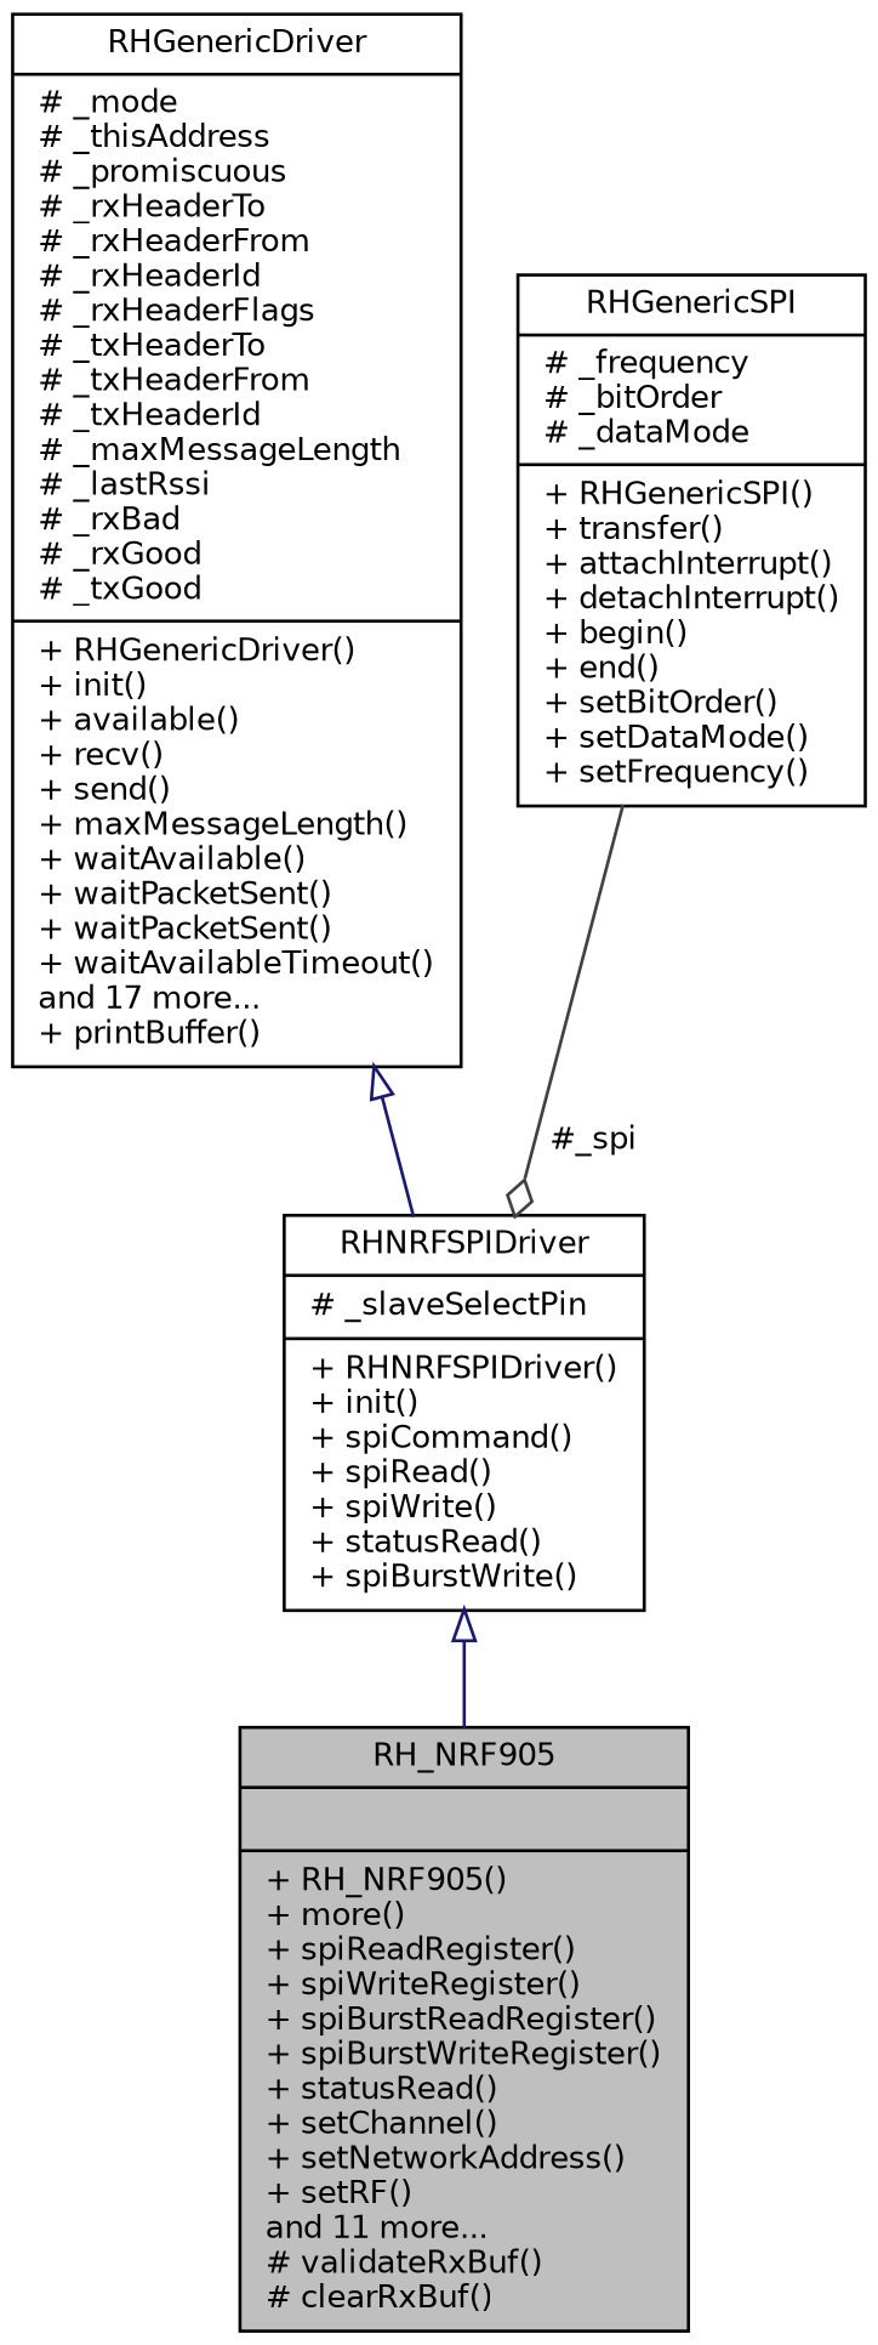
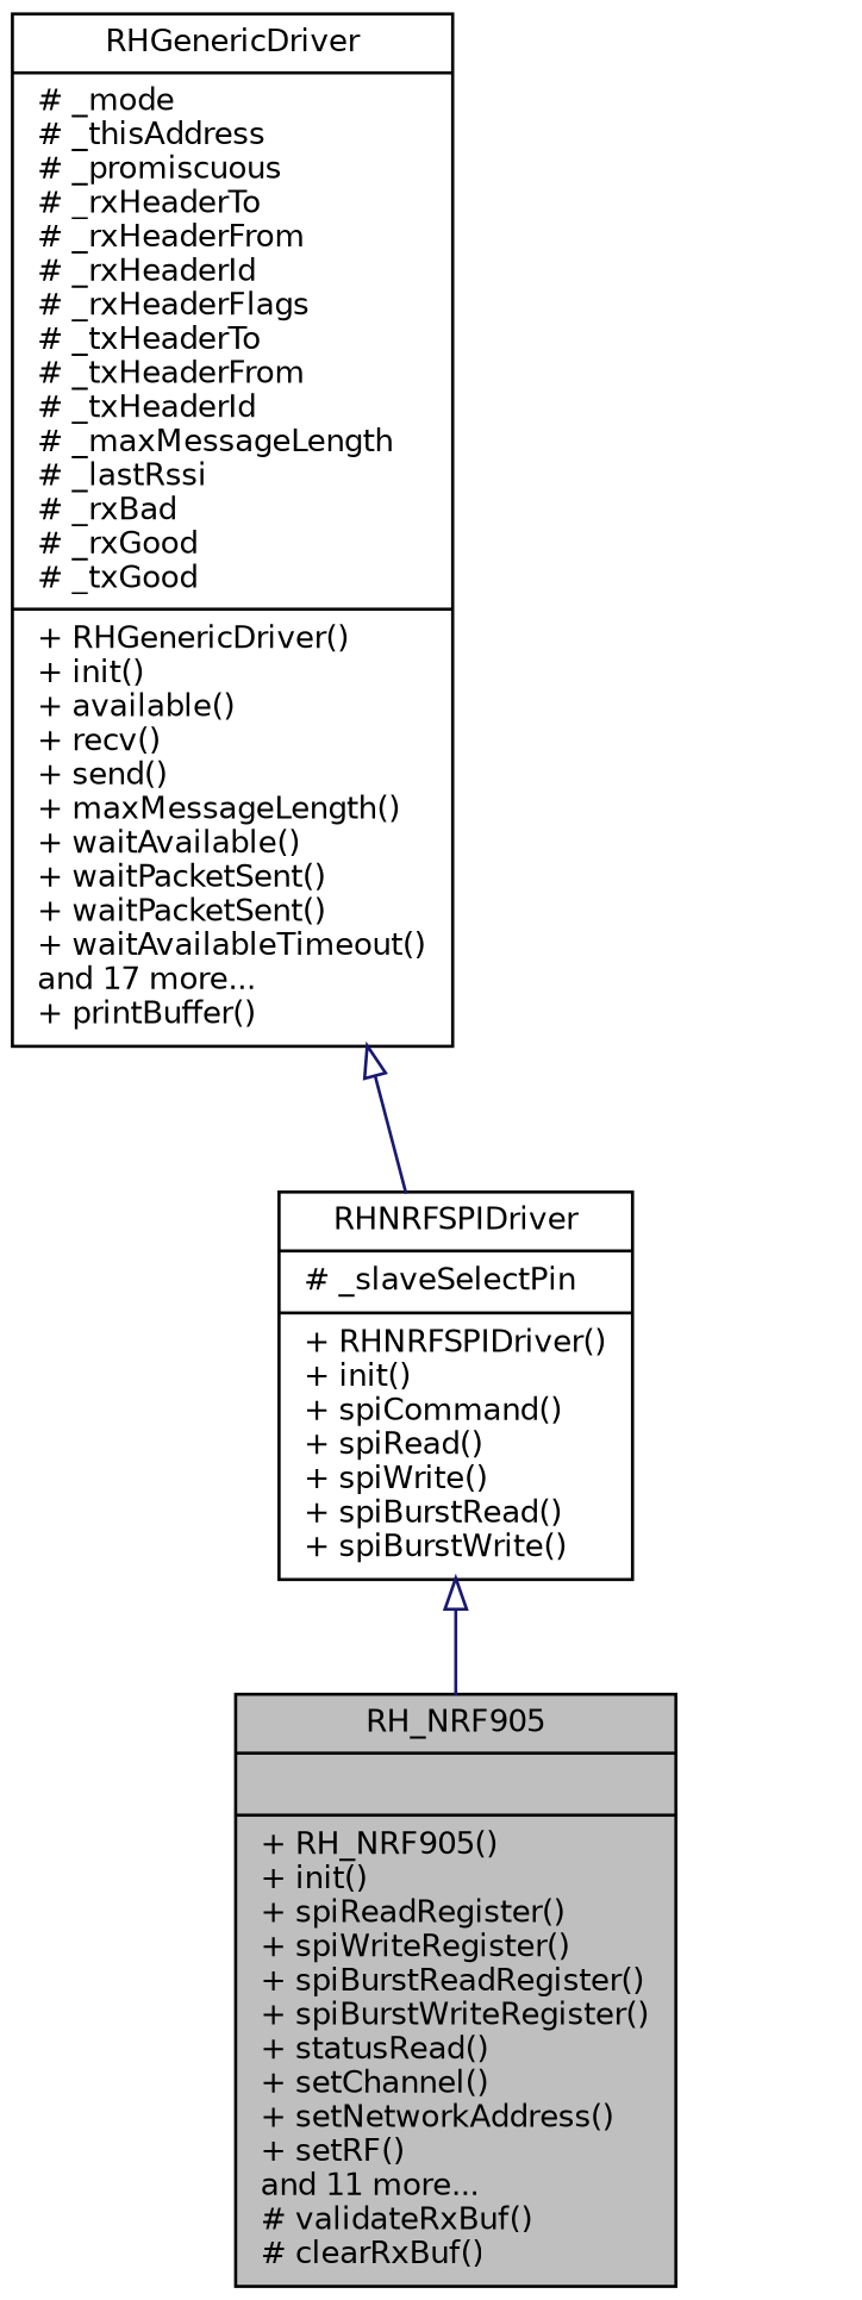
  digraph {
    node [color=black fillcolor=white fontname=Helvetica fontsize=10 shape=record style=filled]
    edge [arrowtail=onormal color=midnightblue dir=back fontname=Helvetica fontsize=10 labelfontname=Helvetica labelfontsize=10 style=solid]
-   n1 [fillcolor=grey75 fontcolor=black height=0.2 label="{RH_NRF905\n||+ RH_NRF905()\l+ more()\l+ spiReadRegister()\l+ spiWriteRegister()\l+ spiBurstReadRegister()\l+ spiBurstWriteRegister()\l+ statusRead()\l+ setChannel()\l+ setNetworkAddress()\l+ setRF()\land 11 more...\l# validateRxBuf()\l# clearRxBuf()\l}" width=0.4]
-   n2 [height=0.2 label="{RHNRFSPIDriver\n|# _slaveSelectPin\l|+ RHNRFSPIDriver()\l+ init()\l+ spiCommand()\l+ spiRead()\l+ spiWrite()\l+ statusRead()\l+ spiBurstWrite()\l}" width=0.4]
+   n1 [fillcolor=grey75 fontcolor=black height=0.2 label="{RH_NRF905\n||+ RH_NRF905()\l+ init()\l+ spiReadRegister()\l+ spiWriteRegister()\l+ spiBurstReadRegister()\l+ spiBurstWriteRegister()\l+ statusRead()\l+ setChannel()\l+ setNetworkAddress()\l+ setRF()\land 11 more...\l# validateRxBuf()\l# clearRxBuf()\l}" width=0.4]
+   n2 [height=0.2 label="{RHNRFSPIDriver\n|# _slaveSelectPin\l|+ RHNRFSPIDriver()\l+ init()\l+ spiCommand()\l+ spiRead()\l+ spiWrite()\l+ spiBurstRead()\l+ spiBurstWrite()\l}" width=0.4]
    n3 [height=0.2 label="{RHGenericDriver\n|# _mode\l# _thisAddress\l# _promiscuous\l# _rxHeaderTo\l# _rxHeaderFrom\l# _rxHeaderId\l# _rxHeaderFlags\l# _txHeaderTo\l# _txHeaderFrom\l# _txHeaderId\l# _maxMessageLength\l# _lastRssi\l# _rxBad\l# _rxGood\l# _txGood\l|+ RHGenericDriver()\l+ init()\l+ available()\l+ recv()\l+ send()\l+ maxMessageLength()\l+ waitAvailable()\l+ waitPacketSent()\l+ waitPacketSent()\l+ waitAvailableTimeout()\land 17 more...\l+ printBuffer()\l}" width=0.4]
-   n4 [height=0.2 label="{RHGenericSPI\n|# _frequency\l# _bitOrder\l# _dataMode\l|+ RHGenericSPI()\l+ transfer()\l+ attachInterrupt()\l+ detachInterrupt()\l+ begin()\l+ end()\l+ setBitOrder()\l+ setDataMode()\l+ setFrequency()\l}" width=0.4]
    n2 -> n1
    n3 -> n2
-   n4 -> n2 [arrowhead=odiamond color=grey25 label=" #_spi" arrowtail="" dir=""]
  }
